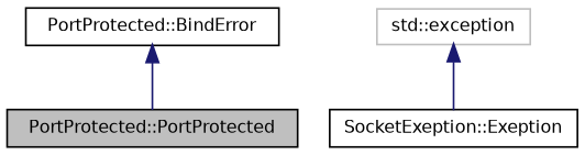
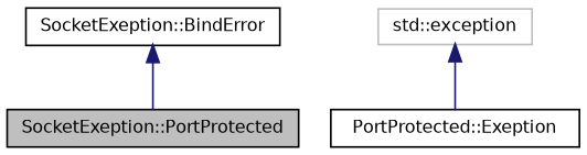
  digraph {
    node [color=black fillcolor=white fontname=Helvetica fontsize=10 shape=record style=filled]
    edge [color=midnightblue dir=back fontname=Helvetica fontsize=10 labelfontname=Helvetica labelfontsize=10 style=solid]
-   n1 [fillcolor=grey75 fontcolor=black height=0.2 label="PortProtected::PortProtected" width=0.4]
-   n2 [height=0.2 label="PortProtected::BindError" width=0.4]
-   n3 [height=0.2 label="SocketExeption::Exeption" width=0.4]
+   n1 [fillcolor=grey75 fontcolor=black height=0.2 label="SocketExeption::PortProtected" width=0.4]
+   n2 [height=0.2 label="SocketExeption::BindError" width=0.4]
+   n3 [height=0.2 label="PortProtected::Exeption" width=0.4]
    n4 [color=grey75 height=0.2 label="std::exception" width=0.4]
    n2 -> n1
    n4 -> n3
  }
